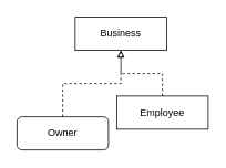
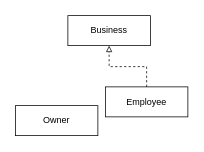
  <mxCell id="0" />
  <mxCell id="1" parent="0" />
  <mxCell id="2" value="Business" style="html=1;whiteSpace=wrap;" vertex="1" parent="1"><mxGeometry x="90" width="110" height="40" as="geometry" y="20" /></mxCell>
- <mxCell id="3" value="Owner" style="html=1;whiteSpace=wrap;rounded=1;" vertex="1" parent="1"><mxGeometry y="140" width="110" height="40" as="geometry" x="20" /></mxCell>
+ <mxCell id="3" value="Owner" style="html=1;whiteSpace=wrap;" vertex="1" parent="1"><mxGeometry y="140" width="110" height="40" as="geometry" x="20" /></mxCell>
  <mxCell id="4" value="Employee" style="html=1;whiteSpace=wrap;" vertex="1" parent="1"><mxGeometry x="140" y="115" width="110" height="40" as="geometry" /></mxCell>
- <mxCell id="5" value="" style="edgeStyle=elbowEdgeStyle;html=1;endArrow=block;elbow=vertical;endFill=0;dashed=1;rounded=0;entryX=0.5;entryY=1;entryDx=0;entryDy=0;exitX=0.5;exitY=0;exitDx=0;exitDy=0;" edge="1" parent="1" source="3" target="2"><mxGeometry width="100" height="75" relative="1" as="geometry"><mxPoint x="80" y="140" as="sourcePoint" /><mxPoint x="180" y="65" as="targetPoint" /></mxGeometry></mxCell>
  <mxCell id="6" value="" style="edgeStyle=elbowEdgeStyle;html=1;endArrow=block;elbow=vertical;endFill=0;dashed=1;rounded=0;entryX=0.5;entryY=1;entryDx=0;entryDy=0;exitX=0.5;exitY=0;exitDx=0;exitDy=0;" edge="1" parent="1" source="4" target="2"><mxGeometry width="100" height="75" relative="1" as="geometry"><mxPoint x="380" y="155" as="sourcePoint" /><mxPoint x="480" y="80" as="targetPoint" /></mxGeometry></mxCell>
